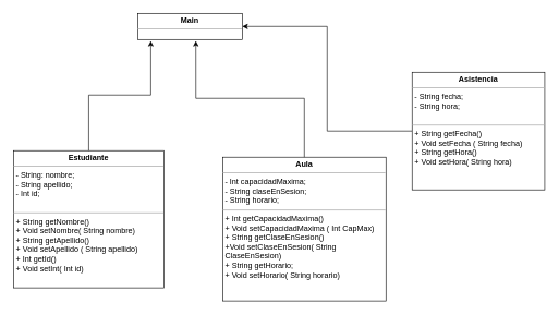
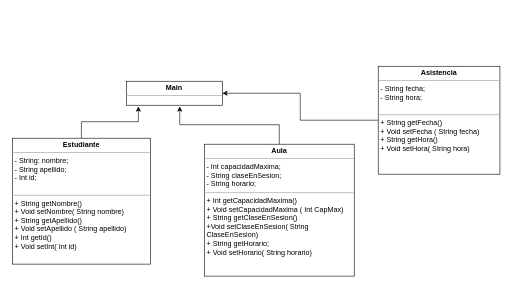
  <mxCell id="0" />
  <mxCell id="1" parent="0" />
  <mxCell id="2" value="&lt;p style=&quot;margin:0px;margin-top:4px;text-align:center;&quot;&gt;&lt;b&gt;Estudiante&lt;/b&gt;&lt;/p&gt;&lt;hr size=&quot;1&quot;&gt;&lt;p style=&quot;margin:0px;margin-left:4px;&quot;&gt;- String: nombre;&lt;/p&gt;&lt;p style=&quot;margin:0px;margin-left:4px;&quot;&gt;- String apellido;&lt;/p&gt;&lt;p style=&quot;margin:0px;margin-left:4px;&quot;&gt;- Int id;&lt;/p&gt;&lt;p style=&quot;margin:0px;margin-left:4px;&quot;&gt;&lt;br&gt;&lt;/p&gt;&lt;hr size=&quot;1&quot;&gt;&lt;p style=&quot;margin:0px;margin-left:4px;&quot;&gt;+ String getNombre()&lt;/p&gt;&lt;p style=&quot;margin:0px;margin-left:4px;&quot;&gt;+ Void setNombre( String nombre)&lt;/p&gt;&lt;p style=&quot;margin:0px;margin-left:4px;&quot;&gt;+ String getApellido()&lt;/p&gt;&lt;p style=&quot;margin:0px;margin-left:4px;&quot;&gt;+ Void setApellido ( String apellido)&lt;/p&gt;&lt;p style=&quot;margin:0px;margin-left:4px;&quot;&gt;+ Int getId()&lt;/p&gt;&lt;p style=&quot;margin:0px;margin-left:4px;&quot;&gt;+ Void setInt( Int id)&lt;/p&gt;" style="verticalAlign=top;align=left;overflow=fill;fontSize=12;fontFamily=Helvetica;html=1;whiteSpace=wrap;" vertex="1" parent="1"><mxGeometry x="20" y="230" width="230" height="210" as="geometry" /></mxCell>
  <mxCell id="3" value="&lt;p style=&quot;margin:0px;margin-top:4px;text-align:center;&quot;&gt;&lt;b&gt;Aula&lt;/b&gt;&lt;/p&gt;&lt;hr size=&quot;1&quot;&gt;&lt;p style=&quot;margin:0px;margin-left:4px;&quot;&gt;- Int capacidadMaxima;&lt;/p&gt;&lt;p style=&quot;margin:0px;margin-left:4px;&quot;&gt;- String claseEnSesion;&lt;/p&gt;&lt;p style=&quot;margin:0px;margin-left:4px;&quot;&gt;- String horario;&lt;/p&gt;&lt;hr size=&quot;1&quot;&gt;&lt;p style=&quot;margin:0px;margin-left:4px;&quot;&gt;+ Int getCapacidadMaxima()&lt;/p&gt;&lt;p style=&quot;margin:0px;margin-left:4px;&quot;&gt;+ Void setCapacidadMaxima ( Int CapMax)&lt;/p&gt;&lt;p style=&quot;margin:0px;margin-left:4px;&quot;&gt;+ String getClaseEnSesion()&lt;/p&gt;&lt;p style=&quot;margin:0px;margin-left:4px;&quot;&gt;+Void setClaseEnSesion( String ClaseEnSesion)&lt;/p&gt;&lt;p style=&quot;margin:0px;margin-left:4px;&quot;&gt;+ String getHorario;&lt;/p&gt;&lt;p style=&quot;margin:0px;margin-left:4px;&quot;&gt;+ Void setHorario( String horario)&lt;/p&gt;" style="verticalAlign=top;align=left;overflow=fill;fontSize=12;fontFamily=Helvetica;html=1;whiteSpace=wrap;" vertex="1" parent="1"><mxGeometry x="340" y="240" width="250" height="220" as="geometry" /></mxCell>
  <mxCell id="4" style="edgeStyle=orthogonalEdgeStyle;rounded=0;orthogonalLoop=1;jettySize=auto;html=1;entryX=1;entryY=0.5;entryDx=0;entryDy=0;" edge="1" parent="1" source="5" target="6"><mxGeometry relative="1" as="geometry" /></mxCell>
  <mxCell id="5" value="&lt;p style=&quot;margin:0px;margin-top:4px;text-align:center;&quot;&gt;&lt;b&gt;Asistencia&lt;/b&gt;&lt;/p&gt;&lt;hr size=&quot;1&quot;&gt;&lt;p style=&quot;margin:0px;margin-left:4px;&quot;&gt;- String fecha;&lt;/p&gt;&lt;p style=&quot;margin:0px;margin-left:4px;&quot;&gt;- String hora;&lt;/p&gt;&lt;p style=&quot;margin:0px;margin-left:4px;&quot;&gt;&lt;br&gt;&lt;/p&gt;&lt;hr size=&quot;1&quot;&gt;&lt;p style=&quot;margin:0px;margin-left:4px;&quot;&gt;+ String getFecha()&lt;/p&gt;&lt;p style=&quot;margin:0px;margin-left:4px;&quot;&gt;+ Void setFecha ( String fecha)&lt;/p&gt;&lt;p style=&quot;margin:0px;margin-left:4px;&quot;&gt;+ String getHora()&lt;/p&gt;&lt;p style=&quot;margin:0px;margin-left:4px;&quot;&gt;+ Void setHora( String hora)&lt;/p&gt;" style="verticalAlign=top;align=left;overflow=fill;fontSize=12;fontFamily=Helvetica;html=1;whiteSpace=wrap;" vertex="1" parent="1"><mxGeometry x="630" y="110" width="203" height="180" as="geometry" /></mxCell>
- <mxCell id="6" value="&lt;p style=&quot;margin:0px;margin-top:4px;text-align:center;&quot;&gt;&lt;b&gt;Main&lt;/b&gt;&lt;/p&gt;&lt;hr size=&quot;1&quot;&gt;&lt;p style=&quot;margin:0px;margin-left:4px;&quot;&gt;&lt;br&gt;&lt;/p&gt;&lt;hr size=&quot;1&quot;&gt;&lt;p style=&quot;margin:0px;margin-left:4px;&quot;&gt;&lt;br&gt;&lt;/p&gt;" style="verticalAlign=top;align=left;overflow=fill;fontSize=12;fontFamily=Helvetica;html=1;whiteSpace=wrap;" vertex="1" parent="1"><mxGeometry x="210" y="20" width="160" height="40" as="geometry" /></mxCell>
+ <mxCell id="6" value="&lt;p style=&quot;margin:0px;margin-top:4px;text-align:center;&quot;&gt;&lt;b&gt;Main&lt;/b&gt;&lt;/p&gt;&lt;hr size=&quot;1&quot;&gt;&lt;p style=&quot;margin:0px;margin-left:4px;&quot;&gt;&lt;br&gt;&lt;/p&gt;&lt;hr size=&quot;1&quot;&gt;&lt;p style=&quot;margin:0px;margin-left:4px;&quot;&gt;&lt;br&gt;&lt;/p&gt;" style="verticalAlign=top;align=left;overflow=fill;fontSize=12;fontFamily=Helvetica;html=1;whiteSpace=wrap;" vertex="1" parent="1"><mxGeometry x="210" y="135" width="160" height="40" as="geometry" /></mxCell>
  <mxCell id="7" style="edgeStyle=orthogonalEdgeStyle;rounded=0;orthogonalLoop=1;jettySize=auto;html=1;entryX=0.125;entryY=1.05;entryDx=0;entryDy=0;entryPerimeter=0;" edge="1" parent="1" source="2" target="6"><mxGeometry relative="1" as="geometry" /></mxCell>
  <mxCell id="8" style="edgeStyle=orthogonalEdgeStyle;rounded=0;orthogonalLoop=1;jettySize=auto;html=1;entryX=0.556;entryY=1.05;entryDx=0;entryDy=0;entryPerimeter=0;" edge="1" parent="1" source="3" target="6"><mxGeometry relative="1" as="geometry" /></mxCell>
